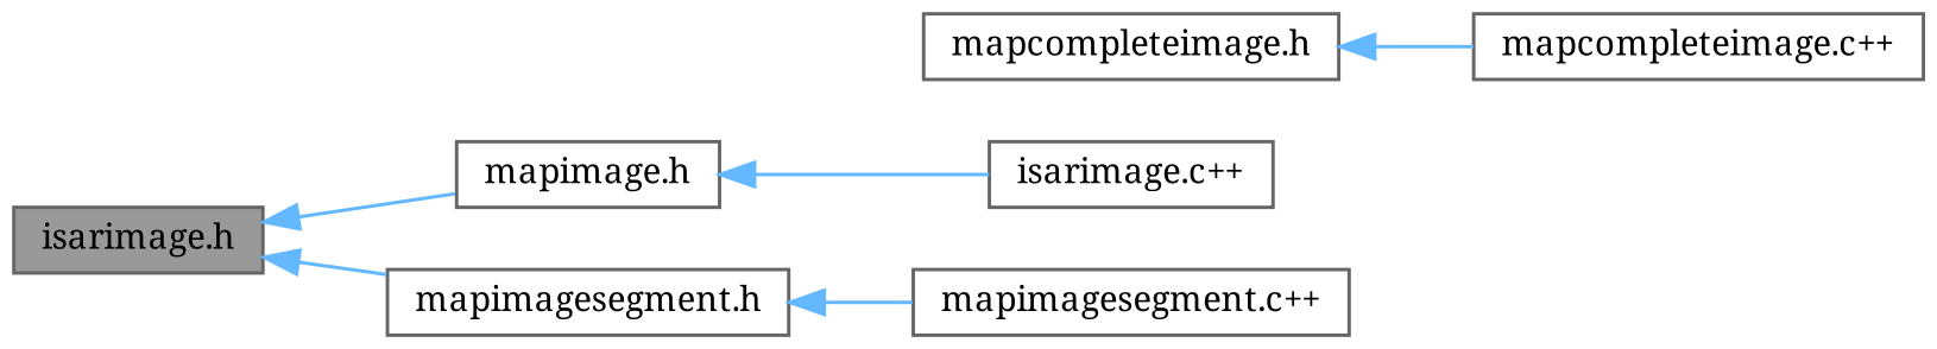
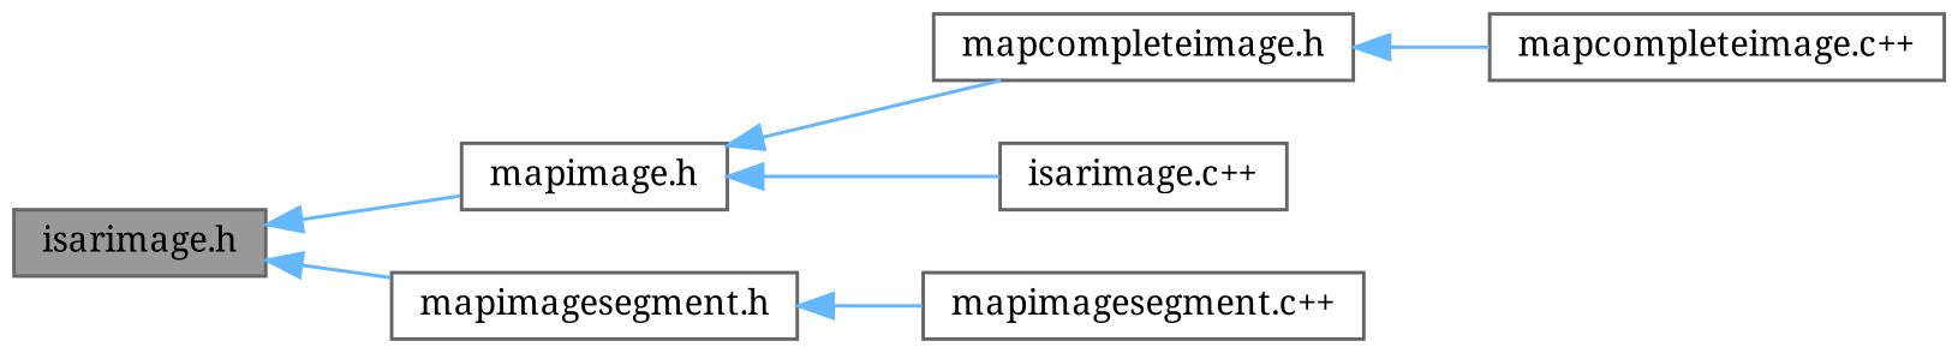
  digraph {
    fontname="Noto Serif"
    rankdir=LR
    node [color=grey40 fillcolor=white fontname="Noto Serif" fontsize=10 shape=box style=filled]
    edge [color=steelblue1 dir=back fontname="Noto Serif" fontsize=10 labelfontname=Helvetica labelfontsize=10 style=solid]
    n1 [color=gray40 fillcolor=grey60 fontcolor=black height=0.2 label="isarimage.h" width=0.4]
    n2 [height=0.2 label="mapimage.h" width=0.4]
    n3 [height=0.2 label="mapimagesegment.h" width=0.4]
    n4 [height=0.2 label="mapcompleteimage.h" width=0.4]
    n5 [height=0.2 label="isarimage.c++" width=0.4]
    n6 [height=0.2 label="mapcompleteimage.c++" width=0.4]
    n7 [height=0.2 label="mapimagesegment.c++" width=0.4]
    n1 -> n2
    n1 -> n3
+   n2 -> n4
    n2 -> n5
    n3 -> n7
    n4 -> n6
  }
